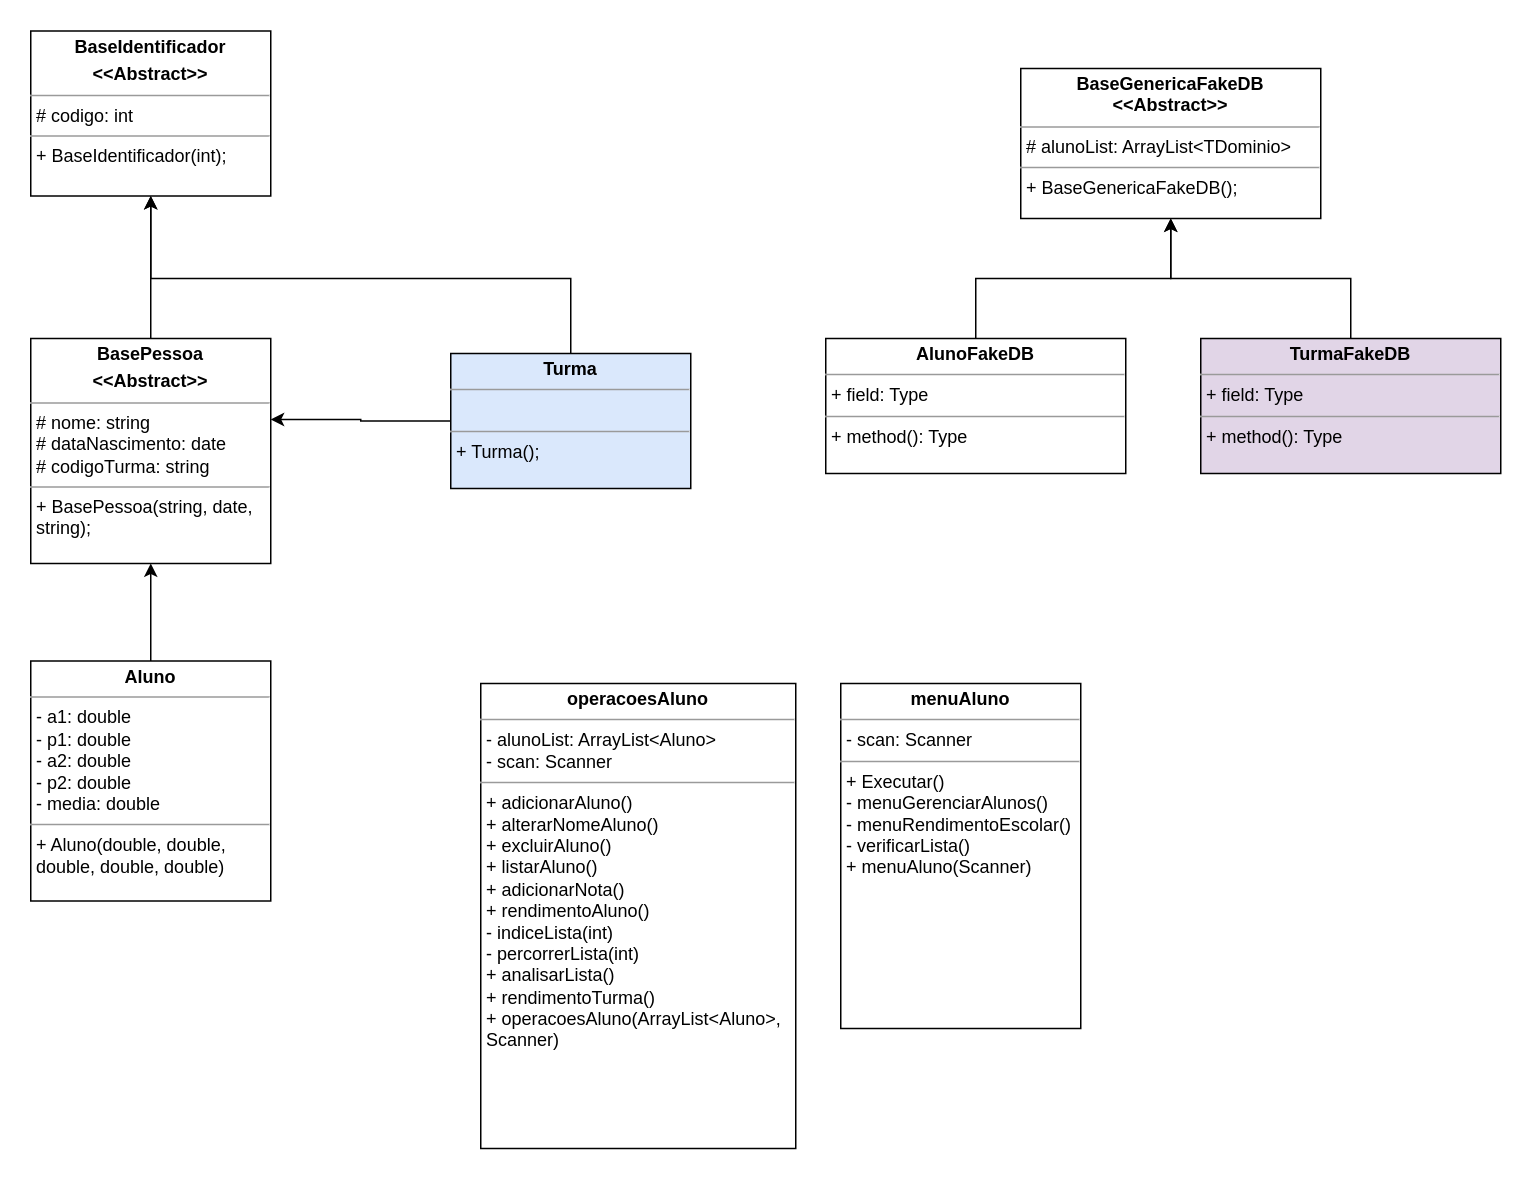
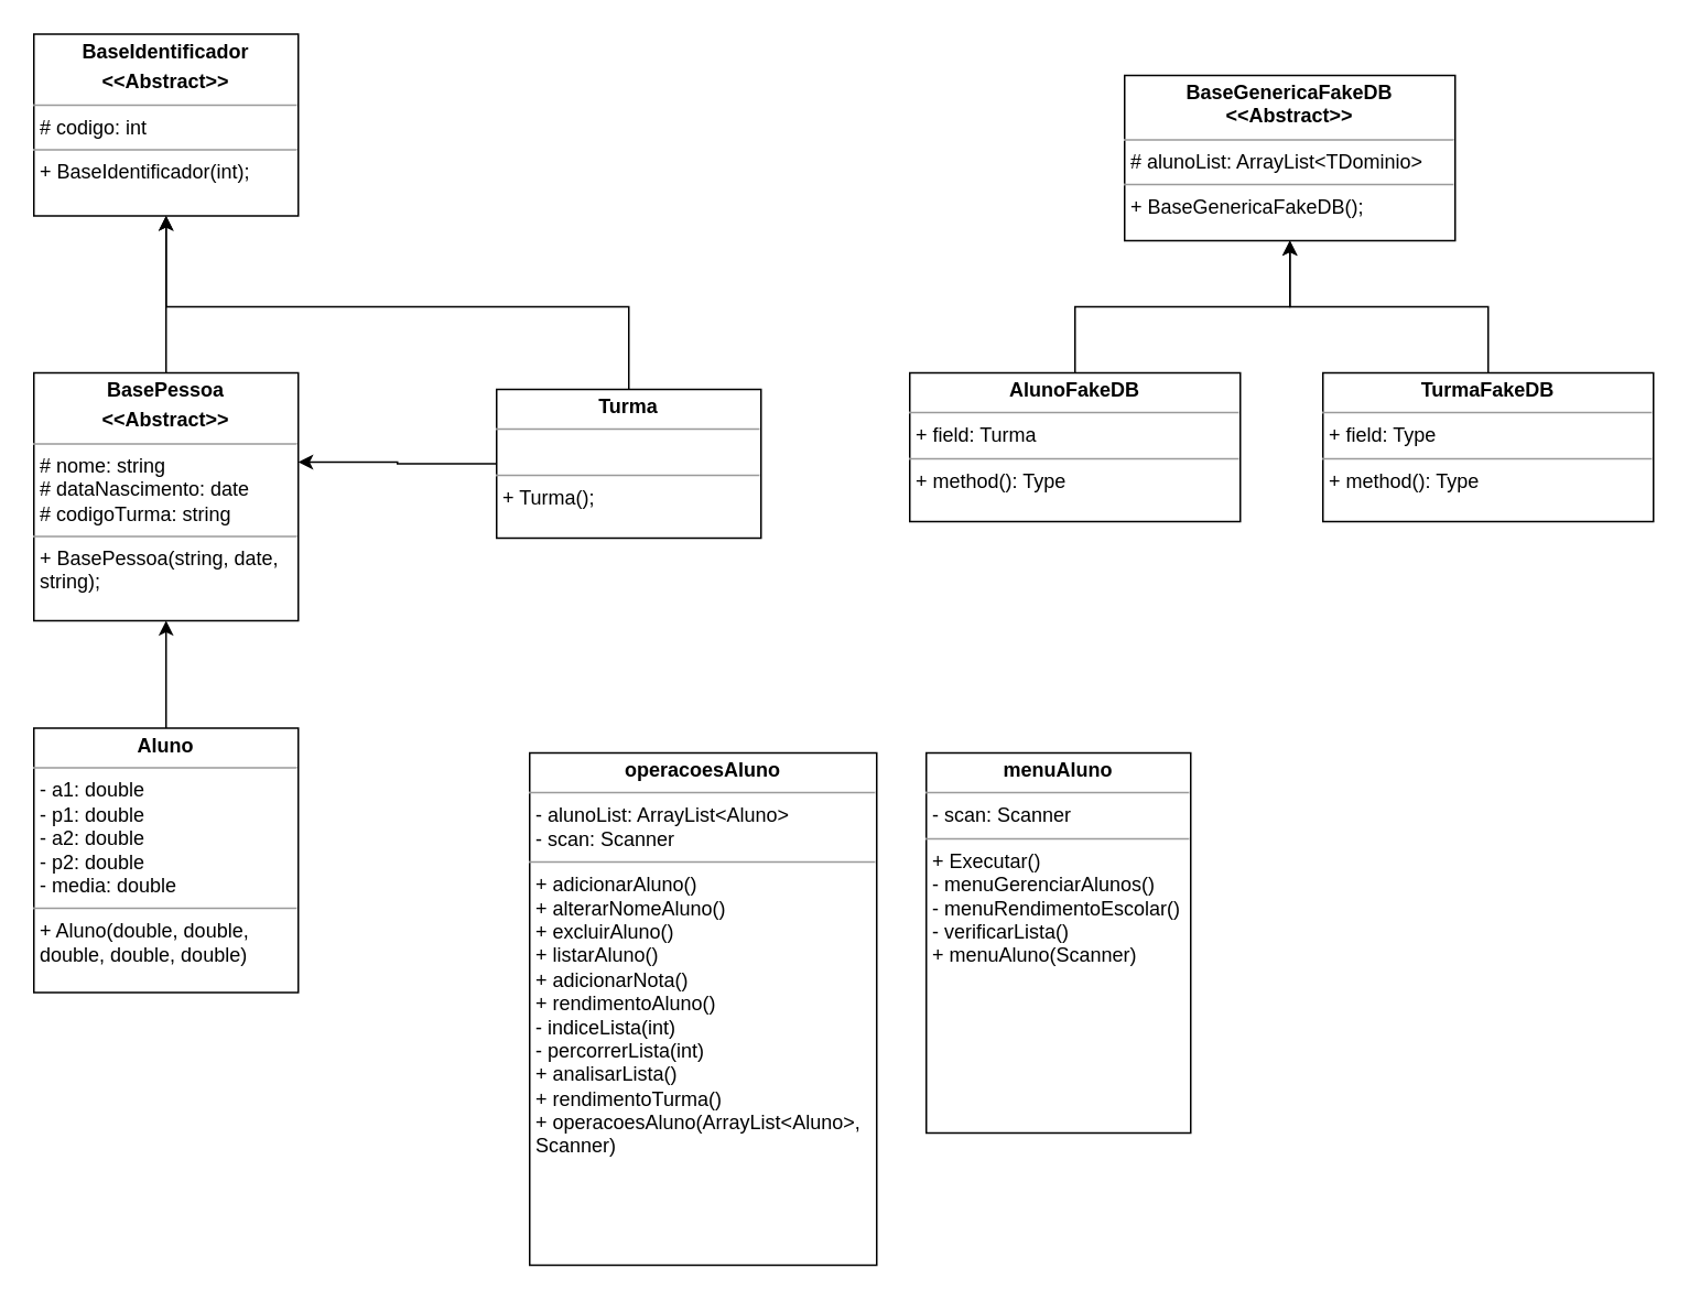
  <mxCell id="0" />
  <mxCell id="1" parent="0" />
  <mxCell id="2" value="" style="edgeStyle=orthogonalEdgeStyle;rounded=0;orthogonalLoop=1;jettySize=auto;html=1;" edge="1" parent="1" source="3" target="8"><mxGeometry relative="1" as="geometry" /></mxCell>
  <mxCell id="3" value="&lt;p style=&quot;margin:0px;margin-top:4px;text-align:center;&quot;&gt;&lt;b&gt;Aluno&lt;/b&gt;&lt;/p&gt;&lt;hr size=&quot;1&quot;&gt;&lt;p style=&quot;margin:0px;margin-left:4px;&quot;&gt;&lt;span style=&quot;background-color: initial;&quot;&gt;- a1: double&lt;/span&gt;&lt;br&gt;&lt;/p&gt;&lt;p style=&quot;margin:0px;margin-left:4px;&quot;&gt;- p1: double&lt;/p&gt;&lt;p style=&quot;margin:0px;margin-left:4px;&quot;&gt;- a2: double&lt;/p&gt;&lt;p style=&quot;margin:0px;margin-left:4px;&quot;&gt;- p2: double&lt;/p&gt;&lt;p style=&quot;margin:0px;margin-left:4px;&quot;&gt;- media: double&lt;/p&gt;&lt;hr size=&quot;1&quot;&gt;&lt;p style=&quot;margin:0px;margin-left:4px;&quot;&gt;+ Aluno(double, double, double, double, double)&lt;/p&gt;&lt;p style=&quot;margin:0px;margin-left:4px;&quot;&gt;&lt;br&gt;&lt;/p&gt;&lt;p style=&quot;margin:0px;margin-left:4px;&quot;&gt;&lt;br&gt;&lt;/p&gt;" style="verticalAlign=top;align=left;overflow=fill;fontSize=12;fontFamily=Helvetica;html=1;whiteSpace=wrap;" parent="1" vertex="1"><mxGeometry x="20" y="440" width="160" height="160" as="geometry" /></mxCell>
  <mxCell id="4" value="&lt;p style=&quot;margin:0px;margin-top:4px;text-align:center;&quot;&gt;&lt;b&gt;menuAluno&lt;/b&gt;&lt;/p&gt;&lt;hr size=&quot;1&quot;&gt;&lt;p style=&quot;margin:0px;margin-left:4px;&quot;&gt;- scan: Scanner&lt;/p&gt;&lt;hr size=&quot;1&quot;&gt;&lt;p style=&quot;margin:0px;margin-left:4px;&quot;&gt;+ Executar()&lt;/p&gt;&lt;p style=&quot;margin:0px;margin-left:4px;&quot;&gt;- menuGerenciarAlunos()&lt;/p&gt;&lt;p style=&quot;margin:0px;margin-left:4px;&quot;&gt;- menuRendimentoEscolar()&lt;/p&gt;&lt;p style=&quot;margin:0px;margin-left:4px;&quot;&gt;- verificarLista()&lt;/p&gt;&lt;p style=&quot;margin:0px;margin-left:4px;&quot;&gt;+ menuAluno(Scanner)&lt;/p&gt;" style="verticalAlign=top;align=left;overflow=fill;fontSize=12;fontFamily=Helvetica;html=1;whiteSpace=wrap;" parent="1" vertex="1"><mxGeometry x="560" y="455" width="160" height="230" as="geometry" /></mxCell>
  <mxCell id="5" value="&lt;p style=&quot;margin:0px;margin-top:4px;text-align:center;&quot;&gt;&lt;b&gt;operacoesAluno&lt;/b&gt;&lt;/p&gt;&lt;hr size=&quot;1&quot;&gt;&lt;p style=&quot;margin:0px;margin-left:4px;&quot;&gt;- alunoList: ArrayList&amp;lt;Aluno&amp;gt;&lt;/p&gt;&lt;p style=&quot;margin:0px;margin-left:4px;&quot;&gt;- scan: Scanner&lt;/p&gt;&lt;hr size=&quot;1&quot;&gt;&lt;p style=&quot;margin:0px;margin-left:4px;&quot;&gt;+ adicionarAluno()&lt;/p&gt;&lt;p style=&quot;margin:0px;margin-left:4px;&quot;&gt;+ alterarNomeAluno()&lt;/p&gt;&lt;p style=&quot;margin:0px;margin-left:4px;&quot;&gt;+ excluirAluno()&lt;/p&gt;&lt;p style=&quot;margin:0px;margin-left:4px;&quot;&gt;+ listarAluno()&lt;/p&gt;&lt;p style=&quot;margin:0px;margin-left:4px;&quot;&gt;+ adicionarNota()&lt;/p&gt;&lt;p style=&quot;margin:0px;margin-left:4px;&quot;&gt;+ rendimentoAluno()&lt;/p&gt;&lt;p style=&quot;margin:0px;margin-left:4px;&quot;&gt;- indiceLista(int)&lt;/p&gt;&lt;p style=&quot;margin:0px;margin-left:4px;&quot;&gt;- percorrerLista(int)&lt;/p&gt;&lt;p style=&quot;margin:0px;margin-left:4px;&quot;&gt;+ analisarLista()&lt;/p&gt;&lt;p style=&quot;margin:0px;margin-left:4px;&quot;&gt;+ rendimentoTurma()&lt;/p&gt;&lt;p style=&quot;margin:0px;margin-left:4px;&quot;&gt;+ operacoesAluno(ArrayList&amp;lt;Aluno&amp;gt;,&lt;/p&gt;&lt;p style=&quot;margin:0px;margin-left:4px;&quot;&gt;Scanner)&lt;/p&gt;" style="verticalAlign=top;align=left;overflow=fill;fontSize=12;fontFamily=Helvetica;html=1;whiteSpace=wrap;" parent="1" vertex="1"><mxGeometry x="320" y="455" width="210" height="310" as="geometry" /></mxCell>
  <mxCell id="6" value="&lt;p style=&quot;margin:0px;margin-top:4px;text-align:center;&quot;&gt;&lt;b&gt;BaseIdentificador&lt;/b&gt;&lt;/p&gt;&lt;p style=&quot;margin:0px;margin-top:4px;text-align:center;&quot;&gt;&lt;b&gt;&amp;lt;&amp;lt;Abstract&amp;gt;&amp;gt;&lt;/b&gt;&lt;/p&gt;&lt;hr size=&quot;1&quot;&gt;&lt;p style=&quot;margin:0px;margin-left:4px;&quot;&gt;# codigo: int&lt;/p&gt;&lt;hr size=&quot;1&quot;&gt;&lt;p style=&quot;margin:0px;margin-left:4px;&quot;&gt;+ BaseIdentificador(int);&lt;/p&gt;" style="verticalAlign=top;align=left;overflow=fill;fontSize=12;fontFamily=Helvetica;html=1;whiteSpace=wrap;" vertex="1" parent="1"><mxGeometry x="20" y="20" width="160" height="110" as="geometry" /></mxCell>
  <mxCell id="7" value="" style="edgeStyle=orthogonalEdgeStyle;rounded=0;orthogonalLoop=1;jettySize=auto;html=1;" edge="1" parent="1" source="8" target="6"><mxGeometry relative="1" as="geometry" /></mxCell>
  <mxCell id="8" value="&lt;p style=&quot;margin:0px;margin-top:4px;text-align:center;&quot;&gt;&lt;b&gt;BasePessoa&lt;/b&gt;&lt;/p&gt;&lt;p style=&quot;margin:0px;margin-top:4px;text-align:center;&quot;&gt;&lt;b&gt;&amp;lt;&amp;lt;Abstract&amp;gt;&amp;gt;&lt;/b&gt;&lt;/p&gt;&lt;hr size=&quot;1&quot;&gt;&lt;p style=&quot;margin:0px;margin-left:4px;&quot;&gt;# nome: string&lt;/p&gt;&lt;p style=&quot;margin:0px;margin-left:4px;&quot;&gt;# dataNascimento: date&lt;/p&gt;&lt;p style=&quot;margin:0px;margin-left:4px;&quot;&gt;# codigoTurma: string&lt;/p&gt;&lt;hr size=&quot;1&quot;&gt;&lt;p style=&quot;margin:0px;margin-left:4px;&quot;&gt;+ BasePessoa(string, date, string);&lt;/p&gt;" style="verticalAlign=top;align=left;overflow=fill;fontSize=12;fontFamily=Helvetica;html=1;whiteSpace=wrap;" vertex="1" parent="1"><mxGeometry x="20" y="225" width="160" height="150" as="geometry" /></mxCell>
  <mxCell id="9" style="edgeStyle=orthogonalEdgeStyle;rounded=0;orthogonalLoop=1;jettySize=auto;html=1;entryX=0.5;entryY=1;entryDx=0;entryDy=0;" edge="1" parent="1" source="10" target="6"><mxGeometry relative="1" as="geometry"><Array as="points"><mxPoint x="380" y="185" /><mxPoint x="100" y="185" /></Array></mxGeometry></mxCell>
- <mxCell id="10" value="&lt;p style=&quot;margin:0px;margin-top:4px;text-align:center;&quot;&gt;&lt;b&gt;Turma&lt;/b&gt;&lt;/p&gt;&lt;hr size=&quot;1&quot;&gt;&lt;p style=&quot;margin:0px;margin-left:4px;&quot;&gt;&lt;br&gt;&lt;/p&gt;&lt;hr size=&quot;1&quot;&gt;&lt;p style=&quot;margin:0px;margin-left:4px;&quot;&gt;+ Turma();&lt;/p&gt;" style="verticalAlign=top;align=left;overflow=fill;fontSize=12;fontFamily=Helvetica;html=1;whiteSpace=wrap;fillColor=#dae8fc;" vertex="1" parent="1"><mxGeometry x="300" y="235" width="160" height="90" as="geometry" /></mxCell>
+ <mxCell id="10" value="&lt;p style=&quot;margin:0px;margin-top:4px;text-align:center;&quot;&gt;&lt;b&gt;Turma&lt;/b&gt;&lt;/p&gt;&lt;hr size=&quot;1&quot;&gt;&lt;p style=&quot;margin:0px;margin-left:4px;&quot;&gt;&lt;br&gt;&lt;/p&gt;&lt;hr size=&quot;1&quot;&gt;&lt;p style=&quot;margin:0px;margin-left:4px;&quot;&gt;+ Turma();&lt;/p&gt;" style="verticalAlign=top;align=left;overflow=fill;fontSize=12;fontFamily=Helvetica;html=1;whiteSpace=wrap;" vertex="1" parent="1"><mxGeometry x="300" y="235" width="160" height="90" as="geometry" /></mxCell>
  <mxCell id="11" style="edgeStyle=orthogonalEdgeStyle;rounded=0;orthogonalLoop=1;jettySize=auto;html=1;entryX=1;entryY=0.36;entryDx=0;entryDy=0;entryPerimeter=0;" edge="1" parent="1" source="10" target="8"><mxGeometry relative="1" as="geometry" /></mxCell>
  <mxCell id="12" value="&lt;p style=&quot;margin:0px;margin-top:4px;text-align:center;&quot;&gt;&lt;b&gt;BaseGenericaFakeDB&lt;br&gt;&amp;lt;&amp;lt;Abstract&amp;gt;&amp;gt;&lt;/b&gt;&lt;/p&gt;&lt;hr size=&quot;1&quot;&gt;&lt;p style=&quot;margin:0px;margin-left:4px;&quot;&gt;# alunoList: ArrayList&amp;lt;TDominio&amp;gt;&lt;/p&gt;&lt;hr size=&quot;1&quot;&gt;&lt;p style=&quot;margin:0px;margin-left:4px;&quot;&gt;+ BaseGenericaFakeDB();&lt;/p&gt;" style="verticalAlign=top;align=left;overflow=fill;fontSize=12;fontFamily=Helvetica;html=1;whiteSpace=wrap;" vertex="1" parent="1"><mxGeometry x="680" y="45" width="200" height="100" as="geometry" /></mxCell>
  <mxCell id="13" value="" style="edgeStyle=orthogonalEdgeStyle;rounded=0;orthogonalLoop=1;jettySize=auto;html=1;" edge="1" parent="1" source="14" target="12"><mxGeometry relative="1" as="geometry" /></mxCell>
- <mxCell id="14" value="&lt;p style=&quot;margin:0px;margin-top:4px;text-align:center;&quot;&gt;&lt;b&gt;AlunoFakeDB&lt;/b&gt;&lt;/p&gt;&lt;hr size=&quot;1&quot;&gt;&lt;p style=&quot;margin:0px;margin-left:4px;&quot;&gt;+ field: Type&lt;/p&gt;&lt;hr size=&quot;1&quot;&gt;&lt;p style=&quot;margin:0px;margin-left:4px;&quot;&gt;+ method(): Type&lt;/p&gt;" style="verticalAlign=top;align=left;overflow=fill;fontSize=12;fontFamily=Helvetica;html=1;whiteSpace=wrap;" vertex="1" parent="1"><mxGeometry x="550" y="225" width="200" height="90" as="geometry" /></mxCell>
+ <mxCell id="14" value="&lt;p style=&quot;margin:0px;margin-top:4px;text-align:center;&quot;&gt;&lt;b&gt;AlunoFakeDB&lt;/b&gt;&lt;/p&gt;&lt;hr size=&quot;1&quot;&gt;&lt;p style=&quot;margin:0px;margin-left:4px;&quot;&gt;+ field: Turma&lt;/p&gt;&lt;hr size=&quot;1&quot;&gt;&lt;p style=&quot;margin:0px;margin-left:4px;&quot;&gt;+ method(): Type&lt;/p&gt;" style="verticalAlign=top;align=left;overflow=fill;fontSize=12;fontFamily=Helvetica;html=1;whiteSpace=wrap;" vertex="1" parent="1"><mxGeometry x="550" y="225" width="200" height="90" as="geometry" /></mxCell>
  <mxCell id="15" style="edgeStyle=orthogonalEdgeStyle;rounded=0;orthogonalLoop=1;jettySize=auto;html=1;" edge="1" parent="1" source="16" target="12"><mxGeometry relative="1" as="geometry" /></mxCell>
- <mxCell id="16" value="&lt;p style=&quot;margin:0px;margin-top:4px;text-align:center;&quot;&gt;&lt;b&gt;TurmaFakeDB&lt;/b&gt;&lt;/p&gt;&lt;hr size=&quot;1&quot;&gt;&lt;p style=&quot;margin:0px;margin-left:4px;&quot;&gt;+ field: Type&lt;/p&gt;&lt;hr size=&quot;1&quot;&gt;&lt;p style=&quot;margin:0px;margin-left:4px;&quot;&gt;+ method(): Type&lt;/p&gt;" style="verticalAlign=top;align=left;overflow=fill;fontSize=12;fontFamily=Helvetica;html=1;whiteSpace=wrap;fillColor=#e1d5e7;" vertex="1" parent="1"><mxGeometry x="800" y="225" width="200" height="90" as="geometry" /></mxCell>
+ <mxCell id="16" value="&lt;p style=&quot;margin:0px;margin-top:4px;text-align:center;&quot;&gt;&lt;b&gt;TurmaFakeDB&lt;/b&gt;&lt;/p&gt;&lt;hr size=&quot;1&quot;&gt;&lt;p style=&quot;margin:0px;margin-left:4px;&quot;&gt;+ field: Type&lt;/p&gt;&lt;hr size=&quot;1&quot;&gt;&lt;p style=&quot;margin:0px;margin-left:4px;&quot;&gt;+ method(): Type&lt;/p&gt;" style="verticalAlign=top;align=left;overflow=fill;fontSize=12;fontFamily=Helvetica;html=1;whiteSpace=wrap;" vertex="1" parent="1"><mxGeometry x="800" y="225" width="200" height="90" as="geometry" /></mxCell>
